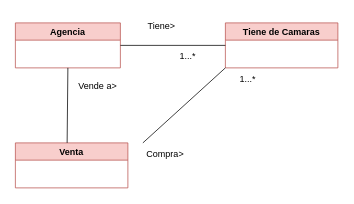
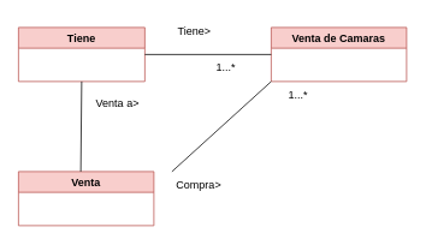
  <mxCell id="0" />
  <mxCell id="1" parent="0" />
- <mxCell id="2" value="Agencia" style="swimlane;fillColor=#f8cecc;strokeColor=#b85450;" vertex="1" parent="1"><mxGeometry x="20" y="30" width="140" height="60" as="geometry" /></mxCell>
- <mxCell id="3" value="Tiene de Camaras" style="swimlane;fillColor=#f8cecc;strokeColor=#b85450;startSize=23;" vertex="1" parent="1"><mxGeometry x="300" y="30" width="150" height="60" as="geometry" /></mxCell>
+ <mxCell id="2" value="Tiene" style="swimlane;fillColor=#f8cecc;strokeColor=#b85450;" vertex="1" parent="1"><mxGeometry x="20" y="30" width="140" height="60" as="geometry" /></mxCell>
+ <mxCell id="3" value="Venta de Camaras" style="swimlane;fillColor=#f8cecc;strokeColor=#b85450;startSize=23;" vertex="1" parent="1"><mxGeometry x="300" y="30" width="150" height="60" as="geometry" /></mxCell>
  <mxCell id="4" value="Venta" style="swimlane;startSize=23;fillColor=#f8cecc;strokeColor=#b85450;" vertex="1" parent="1"><mxGeometry x="20" y="190" width="150" height="60" as="geometry" /></mxCell>
  <mxCell id="5" value="" style="endArrow=none;html=1;rounded=0;entryX=0;entryY=0.5;entryDx=0;entryDy=0;exitX=1;exitY=0.5;exitDx=0;exitDy=0;" edge="1" parent="1"><mxGeometry width="50" height="50" relative="1" as="geometry"><mxPoint x="160" y="60" as="sourcePoint" /><mxPoint x="300" y="60" as="targetPoint" /></mxGeometry></mxCell>
  <mxCell id="6" value="" style="endArrow=none;html=1;rounded=0;entryX=0;entryY=1;entryDx=0;entryDy=0;" edge="1" parent="1"><mxGeometry width="50" height="50" relative="1" as="geometry"><mxPoint x="190" y="190" as="sourcePoint" /><mxPoint x="300" y="90" as="targetPoint" /></mxGeometry></mxCell>
  <mxCell id="7" value="" style="endArrow=none;html=1;rounded=0;entryX=0.5;entryY=1;entryDx=0;entryDy=0;exitX=0.46;exitY=0;exitDx=0;exitDy=0;exitPerimeter=0;" edge="1" parent="1"><mxGeometry width="50" height="50" relative="1" as="geometry"><mxPoint x="89" y="190" as="sourcePoint" /><mxPoint x="90" y="90" as="targetPoint" /></mxGeometry></mxCell>
- <mxCell id="8" value="Vende a&amp;gt;" style="text;html=1;strokeColor=none;fillColor=none;align=center;verticalAlign=middle;whiteSpace=wrap;rounded=0;" vertex="1" parent="1"><mxGeometry x="100" y="100" width="60" height="30" as="geometry" /></mxCell>
+ <mxCell id="8" value="Venta a&amp;gt;" style="text;html=1;strokeColor=none;fillColor=none;align=center;verticalAlign=middle;whiteSpace=wrap;rounded=0;" vertex="1" parent="1"><mxGeometry x="100" y="100" width="60" height="30" as="geometry" /></mxCell>
  <mxCell id="9" value="Tiene&amp;gt;" style="text;html=1;strokeColor=none;fillColor=none;align=center;verticalAlign=middle;whiteSpace=wrap;rounded=0;" vertex="1" parent="1"><mxGeometry x="185" y="20" width="60" height="30" as="geometry" /></mxCell>
  <mxCell id="10" value="1...*" style="text;html=1;strokeColor=none;fillColor=none;align=center;verticalAlign=middle;whiteSpace=wrap;rounded=0;" vertex="1" parent="1"><mxGeometry x="220" y="60" width="60" height="30" as="geometry" /></mxCell>
  <mxCell id="11" value="1...*" style="text;html=1;strokeColor=none;fillColor=none;align=center;verticalAlign=middle;whiteSpace=wrap;rounded=0;" vertex="1" parent="1"><mxGeometry x="300" y="90" width="60" height="30" as="geometry" /></mxCell>
  <mxCell id="12" value="Compra&amp;gt;" style="text;html=1;strokeColor=none;fillColor=none;align=center;verticalAlign=middle;whiteSpace=wrap;rounded=0;" vertex="1" parent="1"><mxGeometry x="190" y="190" width="60" height="30" as="geometry" /></mxCell>
